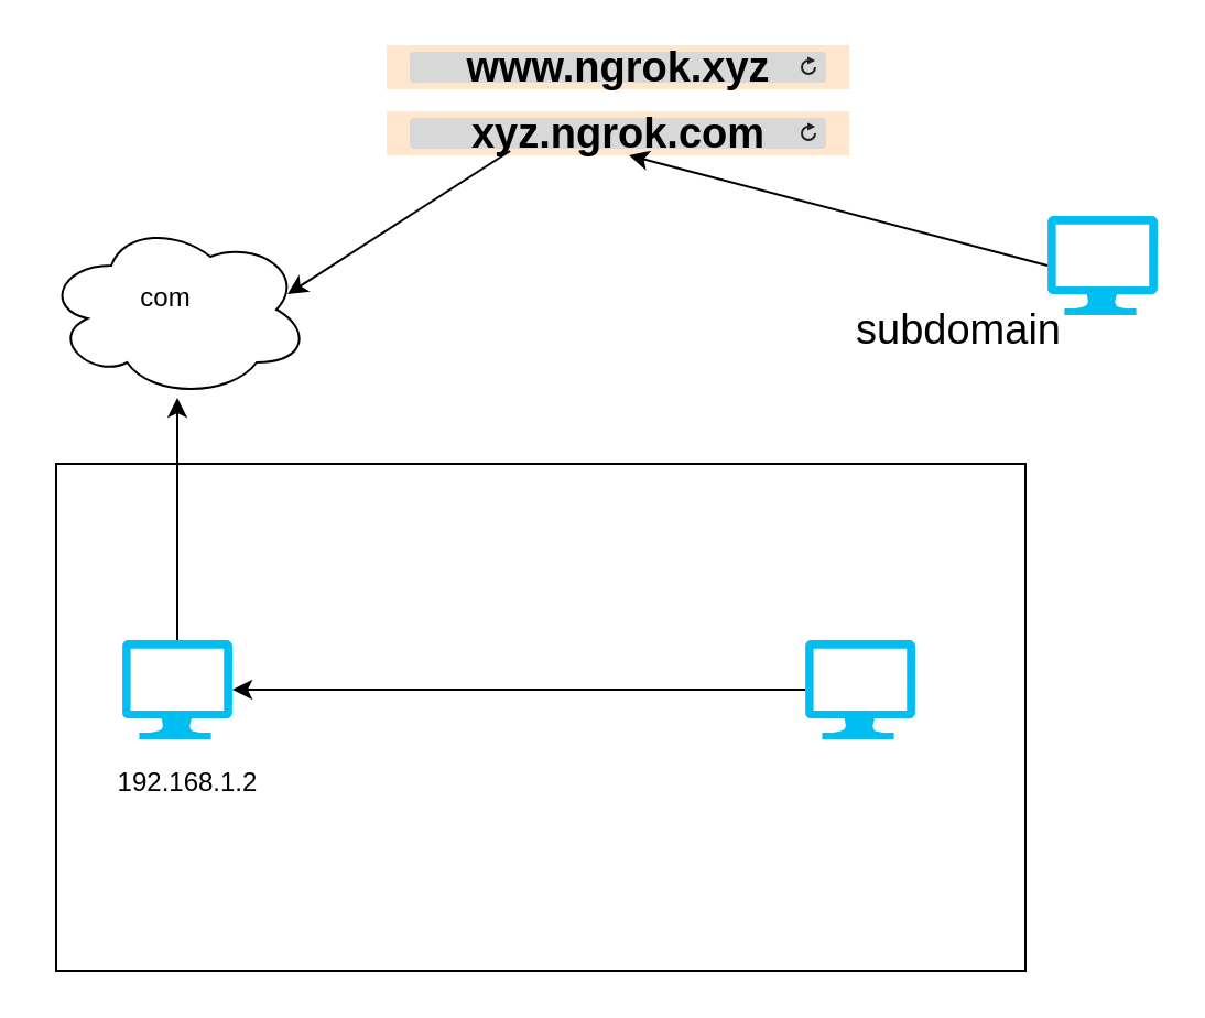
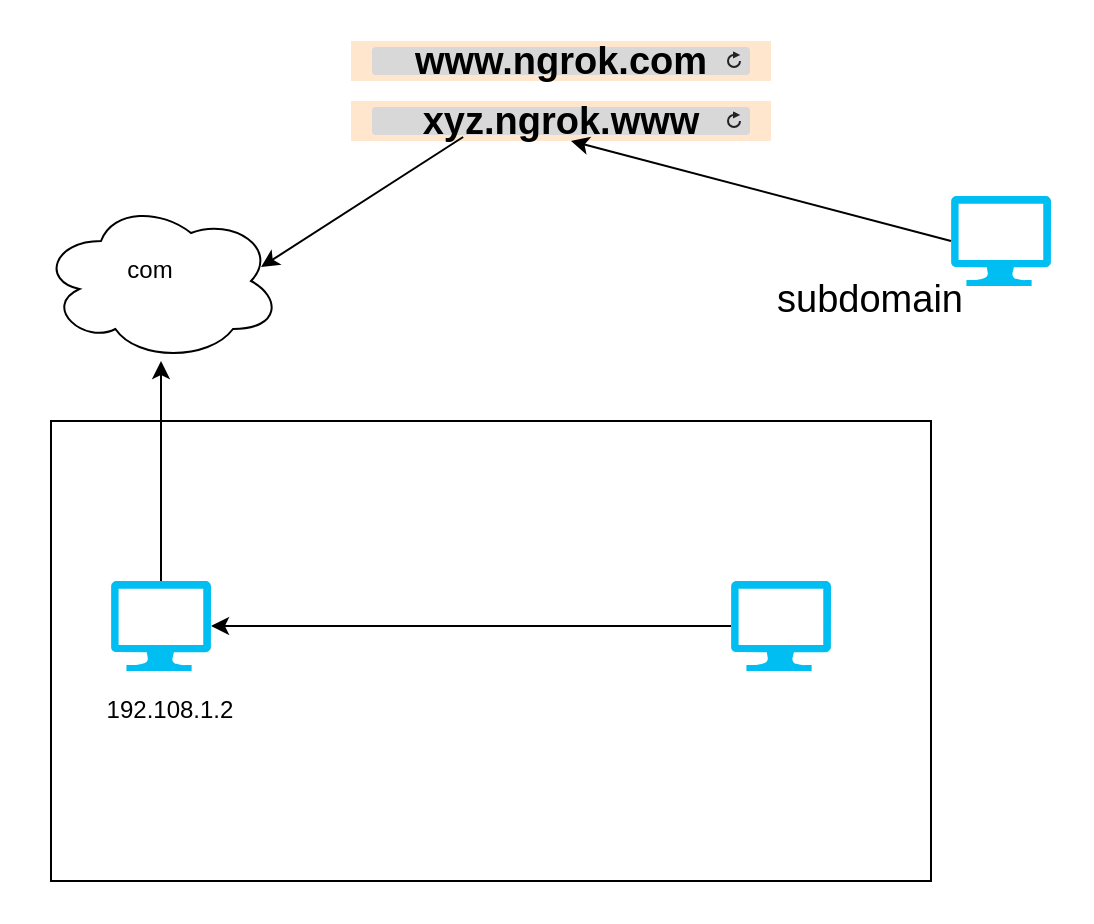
  <mxCell id="0" />
  <mxCell id="1" parent="0" />
  <mxCell id="2" value="" style="ellipse;shape=cloud;whiteSpace=wrap;html=1;" vertex="1" parent="1"><mxGeometry x="20" y="100" width="120" height="80" as="geometry" /></mxCell>
  <mxCell id="3" value="" style="rounded=0;whiteSpace=wrap;html=1;" vertex="1" parent="1"><mxGeometry x="25" y="210" width="440" height="230" as="geometry" /></mxCell>
  <mxCell id="4" value="" style="verticalLabelPosition=bottom;html=1;verticalAlign=top;align=center;strokeColor=none;fillColor=#00BEF2;shape=mxgraph.azure.computer;pointerEvents=1;" vertex="1" parent="1"><mxGeometry x="55" y="290" width="50" height="45" as="geometry" /></mxCell>
  <mxCell id="5" value="" style="verticalLabelPosition=bottom;html=1;verticalAlign=top;align=center;strokeColor=none;fillColor=#00BEF2;shape=mxgraph.azure.computer;pointerEvents=1;" vertex="1" parent="1"><mxGeometry x="365" y="290" width="50" height="45" as="geometry" /></mxCell>
- <mxCell id="6" value="192.168.1.2" style="text;html=1;strokeColor=none;fillColor=none;align=center;verticalAlign=middle;whiteSpace=wrap;rounded=0;" vertex="1" parent="1"><mxGeometry x="55" y="340" width="60" height="30" as="geometry" /></mxCell>
+ <mxCell id="6" value="192.108.1.2" style="text;html=1;strokeColor=none;fillColor=none;align=center;verticalAlign=middle;whiteSpace=wrap;rounded=0;" vertex="1" parent="1"><mxGeometry x="55" y="340" width="60" height="30" as="geometry" /></mxCell>
  <mxCell id="7" value="" style="endArrow=classic;html=1;rounded=0;" edge="1" parent="1" source="4" target="2"><mxGeometry width="50" height="50" relative="1" as="geometry"><mxPoint x="275" y="250" as="sourcePoint" /><mxPoint x="325" y="200" as="targetPoint" /></mxGeometry></mxCell>
  <mxCell id="8" value="" style="endArrow=classic;html=1;rounded=0;exitX=0;exitY=0.5;exitDx=0;exitDy=0;exitPerimeter=0;entryX=1;entryY=0.5;entryDx=0;entryDy=0;entryPerimeter=0;" edge="1" parent="1" source="5" target="4"><mxGeometry width="50" height="50" relative="1" as="geometry"><mxPoint x="275" y="250" as="sourcePoint" /><mxPoint x="115" y="320" as="targetPoint" /></mxGeometry></mxCell>
  <mxCell id="9" value="" style="verticalLabelPosition=bottom;html=1;verticalAlign=top;align=center;strokeColor=none;fillColor=#00BEF2;shape=mxgraph.azure.computer;pointerEvents=1;" vertex="1" parent="1"><mxGeometry x="475" y="97.5" width="50" height="45" as="geometry" /></mxCell>
  <mxCell id="10" value="com" style="text;html=1;strokeColor=none;fillColor=none;align=center;verticalAlign=middle;whiteSpace=wrap;rounded=0;" vertex="1" parent="1"><mxGeometry x="45" y="120" width="60" height="30" as="geometry" /></mxCell>
- <mxCell id="11" value="&lt;b&gt;&lt;font style=&quot;font-size: 19px;&quot;&gt;www.ngrok.xyz&lt;/font&gt;&lt;/b&gt;" style="html=1;strokeWidth=1;shadow=0;dashed=0;shape=mxgraph.ios7ui.url;fillColor=#ffe6cc;strokeColor=#d79b00;buttonText=;strokeColor2=#222222;fontSize=8;spacingTop=2;align=center;" vertex="1" parent="1"><mxGeometry x="175" y="20" width="210" height="20" as="geometry" /></mxCell>
- <mxCell id="12" value="&lt;b&gt;&lt;font style=&quot;font-size: 19px;&quot;&gt;xyz.ngrok.com&lt;/font&gt;&lt;/b&gt;" style="html=1;strokeWidth=1;shadow=0;dashed=0;shape=mxgraph.ios7ui.url;fillColor=#ffe6cc;strokeColor=#d79b00;buttonText=;strokeColor2=#222222;fontSize=8;spacingTop=2;align=center;" vertex="1" parent="1"><mxGeometry x="175" y="50" width="210" height="20" as="geometry" /></mxCell>
+ <mxCell id="11" value="&lt;b&gt;&lt;font style=&quot;font-size: 19px;&quot;&gt;www.ngrok.com&lt;/font&gt;&lt;/b&gt;" style="html=1;strokeWidth=1;shadow=0;dashed=0;shape=mxgraph.ios7ui.url;fillColor=#ffe6cc;strokeColor=#d79b00;buttonText=;strokeColor2=#222222;fontSize=8;spacingTop=2;align=center;" vertex="1" parent="1"><mxGeometry x="175" y="20" width="210" height="20" as="geometry" /></mxCell>
+ <mxCell id="12" value="&lt;b&gt;&lt;font style=&quot;font-size: 19px;&quot;&gt;xyz.ngrok.www&lt;/font&gt;&lt;/b&gt;" style="html=1;strokeWidth=1;shadow=0;dashed=0;shape=mxgraph.ios7ui.url;fillColor=#ffe6cc;strokeColor=#d79b00;buttonText=;strokeColor2=#222222;fontSize=8;spacingTop=2;align=center;" vertex="1" parent="1"><mxGeometry x="175" y="50" width="210" height="20" as="geometry" /></mxCell>
  <mxCell id="13" value="subdomain" style="text;html=1;strokeColor=none;fillColor=none;align=center;verticalAlign=middle;whiteSpace=wrap;rounded=0;fontSize=19;" vertex="1" parent="1"><mxGeometry x="405" y="135" width="60" height="30" as="geometry" /></mxCell>
  <mxCell id="14" value="" style="endArrow=classic;html=1;rounded=0;fontSize=19;entryX=0.524;entryY=1;entryDx=0;entryDy=0;entryPerimeter=0;exitX=0;exitY=0.5;exitDx=0;exitDy=0;exitPerimeter=0;" edge="1" parent="1" source="9" target="12"><mxGeometry width="50" height="50" relative="1" as="geometry"><mxPoint x="275" y="220" as="sourcePoint" /><mxPoint x="325" y="170" as="targetPoint" /></mxGeometry></mxCell>
  <mxCell id="15" value="" style="endArrow=classic;html=1;rounded=0;fontSize=19;entryX=0.917;entryY=0.413;entryDx=0;entryDy=0;entryPerimeter=0;exitX=0.267;exitY=0.9;exitDx=0;exitDy=0;exitPerimeter=0;" edge="1" parent="1" source="12" target="2"><mxGeometry width="50" height="50" relative="1" as="geometry"><mxPoint x="235" y="170" as="sourcePoint" /><mxPoint x="185" y="92.5" as="targetPoint" /></mxGeometry></mxCell>
